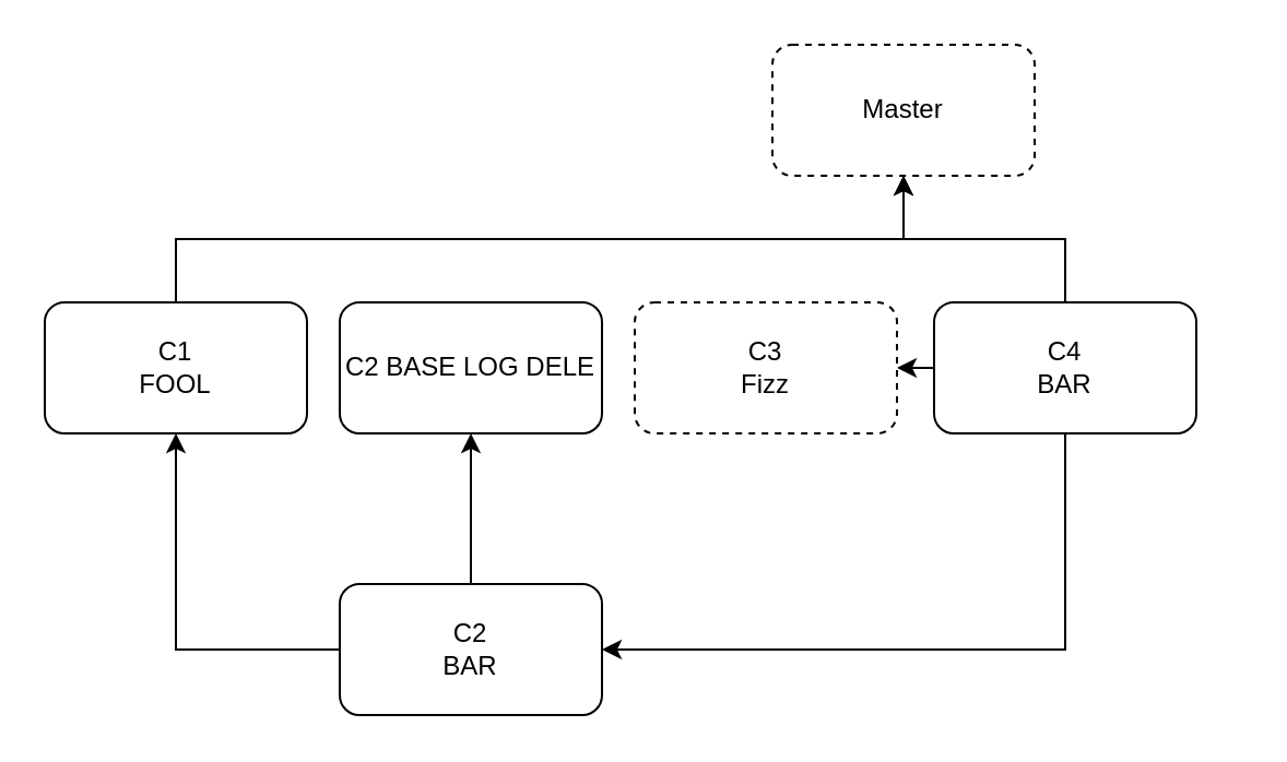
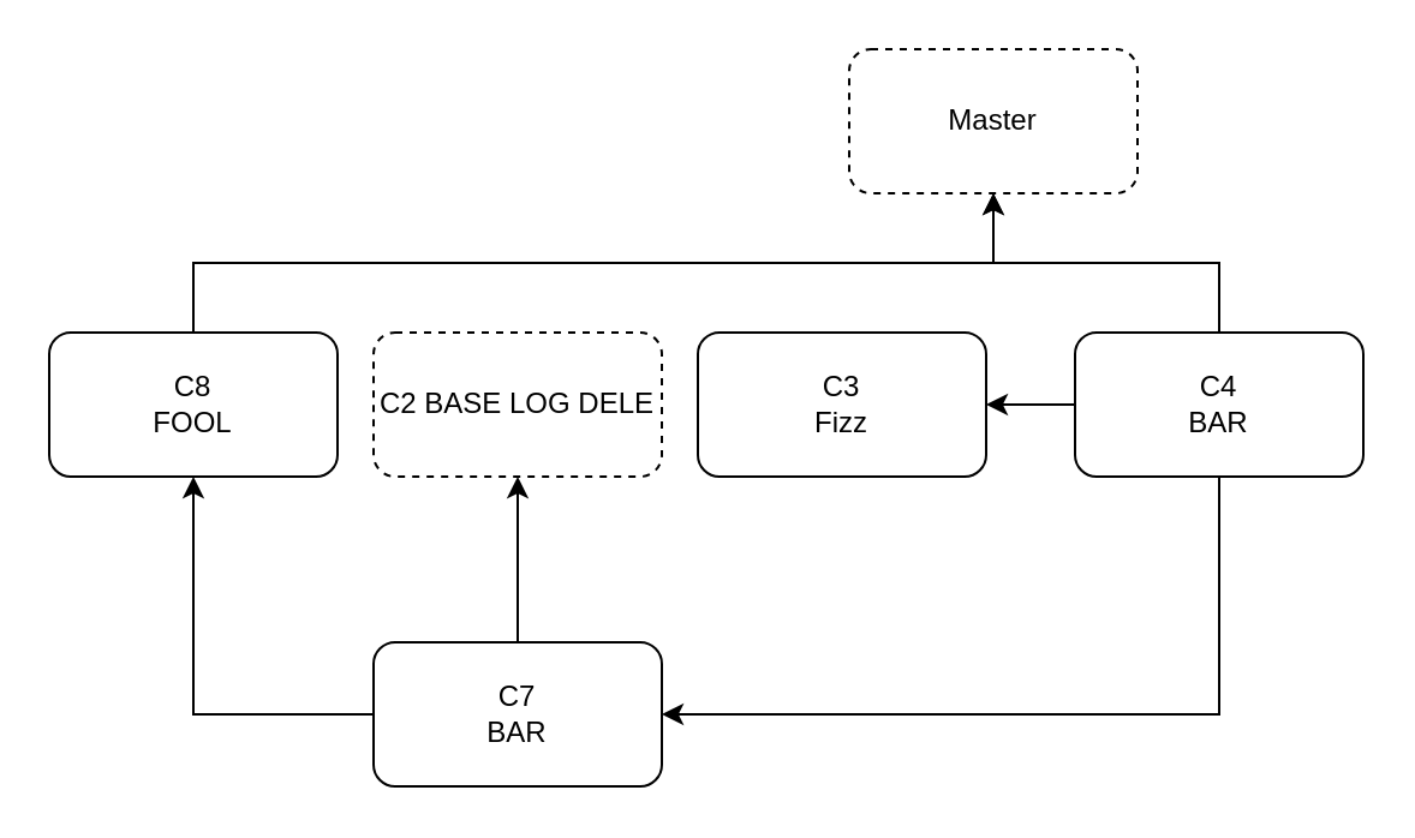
  <mxCell id="0" />
  <mxCell id="1" parent="0" />
  <mxCell id="2" style="edgeStyle=orthogonalEdgeStyle;rounded=0;orthogonalLoop=1;jettySize=auto;html=1;exitX=0.5;exitY=0;exitDx=0;exitDy=0;" edge="1" parent="1" source="3" target="4"><mxGeometry relative="1" as="geometry" /></mxCell>
- <mxCell id="3" value="C1&lt;br&gt;FOOL" style="rounded=1;whiteSpace=wrap;html=1;" vertex="1" parent="1"><mxGeometry x="20" y="138" width="120" height="60" as="geometry" /></mxCell>
+ <mxCell id="3" value="C8&lt;br&gt;FOOL" style="rounded=1;whiteSpace=wrap;html=1;" vertex="1" parent="1"><mxGeometry x="20" y="138" width="120" height="60" as="geometry" /></mxCell>
  <mxCell id="4" value="Master" style="rounded=1;whiteSpace=wrap;html=1;dashed=1;" vertex="1" parent="1"><mxGeometry x="353" y="20" width="120" height="60" as="geometry" /></mxCell>
  <mxCell id="5" style="edgeStyle=orthogonalEdgeStyle;rounded=0;orthogonalLoop=1;jettySize=auto;html=1;exitX=0;exitY=0.5;exitDx=0;exitDy=0;" edge="1" parent="1" source="7" target="3"><mxGeometry relative="1" as="geometry" /></mxCell>
  <mxCell id="6" value="" style="edgeStyle=orthogonalEdgeStyle;rounded=0;orthogonalLoop=1;jettySize=auto;html=1;" edge="1" parent="1" source="7" target="13"><mxGeometry relative="1" as="geometry" /></mxCell>
- <mxCell id="7" value="C2&lt;br&gt;BAR" style="rounded=1;whiteSpace=wrap;html=1;" vertex="1" parent="1"><mxGeometry x="155" y="267" width="120" height="60" as="geometry" /></mxCell>
- <mxCell id="8" value="C3&lt;br&gt;Fizz" style="rounded=1;whiteSpace=wrap;html=1;dashed=1;" vertex="1" parent="1"><mxGeometry x="290" y="138" width="120" height="60" as="geometry" /></mxCell>
+ <mxCell id="7" value="C7&lt;br&gt;BAR" style="rounded=1;whiteSpace=wrap;html=1;" vertex="1" parent="1"><mxGeometry x="155" y="267" width="120" height="60" as="geometry" /></mxCell>
+ <mxCell id="8" value="C3&lt;br&gt;Fizz" style="rounded=1;whiteSpace=wrap;html=1;" vertex="1" parent="1"><mxGeometry x="290" y="138" width="120" height="60" as="geometry" /></mxCell>
  <mxCell id="9" style="edgeStyle=orthogonalEdgeStyle;rounded=0;orthogonalLoop=1;jettySize=auto;html=1;exitX=0;exitY=0.5;exitDx=0;exitDy=0;entryX=1;entryY=0.5;entryDx=0;entryDy=0;" edge="1" parent="1" source="12" target="8"><mxGeometry relative="1" as="geometry" /></mxCell>
  <mxCell id="10" style="edgeStyle=orthogonalEdgeStyle;rounded=0;orthogonalLoop=1;jettySize=auto;html=1;exitX=0.5;exitY=0;exitDx=0;exitDy=0;entryX=0.5;entryY=1;entryDx=0;entryDy=0;" edge="1" parent="1" source="12" target="4"><mxGeometry relative="1" as="geometry" /></mxCell>
  <mxCell id="11" style="edgeStyle=orthogonalEdgeStyle;rounded=0;orthogonalLoop=1;jettySize=auto;html=1;exitX=0.5;exitY=1;exitDx=0;exitDy=0;entryX=1;entryY=0.5;entryDx=0;entryDy=0;" edge="1" parent="1" source="12" target="7"><mxGeometry relative="1" as="geometry" /></mxCell>
- <mxCell id="12" value="C4&lt;br&gt;BAR" style="rounded=1;whiteSpace=wrap;html=1;" vertex="1" parent="1"><mxGeometry x="427" y="138" width="120" height="60" as="geometry" /></mxCell>
- <mxCell id="13" value="C2 BASE LOG DELE" style="rounded=1;whiteSpace=wrap;html=1;dashed=0;" vertex="1" parent="1"><mxGeometry x="155" y="138" width="120" height="60" as="geometry" /></mxCell>
+ <mxCell id="12" value="C4&lt;br&gt;BAR" style="rounded=1;whiteSpace=wrap;html=1;" vertex="1" parent="1"><mxGeometry x="447" y="138" width="120" height="60" as="geometry" /></mxCell>
+ <mxCell id="13" value="C2 BASE LOG DELE" style="rounded=1;whiteSpace=wrap;html=1;dashed=1;" vertex="1" parent="1"><mxGeometry x="155" y="138" width="120" height="60" as="geometry" /></mxCell>
